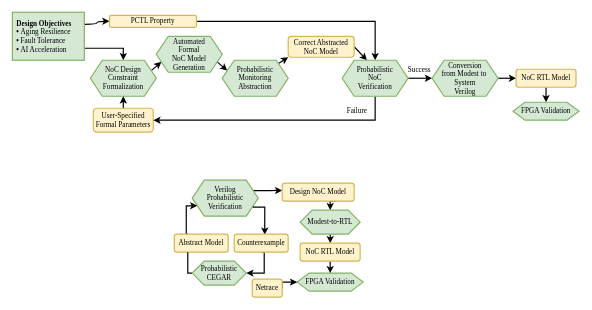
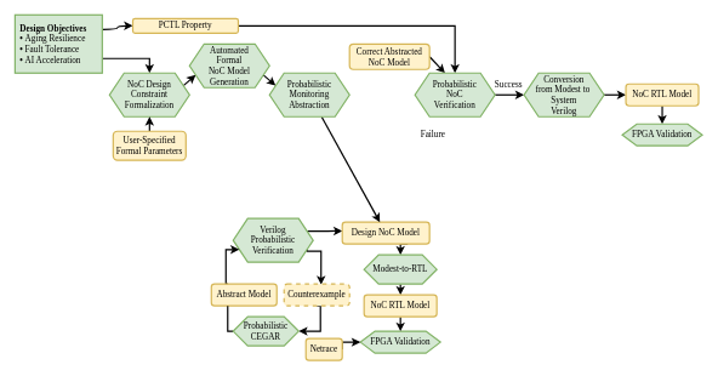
  <mxCell id="0" />
  <mxCell id="1" parent="0" />
  <mxCell id="2" style="edgeStyle=orthogonalEdgeStyle;curved=1;rounded=0;orthogonalLoop=1;jettySize=auto;html=1;exitX=1;exitY=0.25;exitDx=0;exitDy=0;entryX=0;entryY=0.5;entryDx=0;entryDy=0;strokeWidth=2;fontFamily=Times New Roman;fontSize=12;" edge="1" parent="1" source="4" target="8"><mxGeometry relative="1" as="geometry" /></mxCell>
  <mxCell id="3" style="rounded=0;orthogonalLoop=1;jettySize=auto;html=1;exitX=1;exitY=0.75;exitDx=0;exitDy=0;entryX=0.5;entryY=0;entryDx=0;entryDy=0;strokeWidth=2;fontFamily=Times New Roman;fontSize=12;edgeStyle=orthogonalEdgeStyle;" edge="1" parent="1" source="4" target="6"><mxGeometry relative="1" as="geometry"><Array as="points"><mxPoint x="205" y="80" /></Array></mxGeometry></mxCell>
  <mxCell id="4" value="&lt;div style=&quot;font-size: 12px;&quot;&gt;&lt;font style=&quot;font-size: 12px;&quot;&gt;&lt;span style=&quot;background-color: initial; font-size: 12px;&quot;&gt;&lt;b style=&quot;font-size: 12px;&quot;&gt;Design Objectives&lt;/b&gt;&lt;/span&gt;&lt;/font&gt;&lt;/div&gt;&lt;div style=&quot;font-size: 12px;&quot;&gt;&lt;font style=&quot;font-size: 12px;&quot;&gt;&lt;span style=&quot;font-size: 12px;&quot; lang=&quot;en&quot; class=&quot;ILfuVd&quot;&gt;&lt;span class=&quot;hgKElc&quot; style=&quot;font-size: 12px;&quot;&gt;&lt;b style=&quot;font-size: 12px;&quot;&gt;•&amp;nbsp;&lt;/b&gt;&lt;/span&gt;&lt;/span&gt;&lt;span style=&quot;font-size: 12px; background-color: initial;&quot;&gt;Aging Resilience&lt;/span&gt;&lt;br style=&quot;font-size: 12px;&quot;&gt;&lt;span style=&quot;font-size: 12px;&quot; lang=&quot;en&quot; class=&quot;ILfuVd&quot;&gt;&lt;span class=&quot;hgKElc&quot; style=&quot;font-size: 12px;&quot;&gt;&lt;b style=&quot;font-size: 12px;&quot;&gt;•&amp;nbsp;&lt;/b&gt;&lt;/span&gt;&lt;/span&gt;&lt;span style=&quot;font-size: 12px; background-color: initial;&quot;&gt;Fault Tolerance&lt;/span&gt;&lt;br style=&quot;font-size: 12px;&quot;&gt;&lt;span style=&quot;font-size: 12px;&quot; lang=&quot;en&quot; class=&quot;ILfuVd&quot;&gt;&lt;span class=&quot;hgKElc&quot; style=&quot;font-size: 12px;&quot;&gt;&lt;b style=&quot;font-size: 12px;&quot;&gt;•&amp;nbsp;&lt;/b&gt;&lt;/span&gt;&lt;/span&gt;&lt;span style=&quot;font-size: 12px; background-color: initial;&quot;&gt;AI Acceleration&lt;/span&gt;&lt;/font&gt;&lt;br style=&quot;font-size: 12px;&quot;&gt;&lt;/div&gt;" style="rounded=0;whiteSpace=wrap;html=1;align=left;perimeterSpacing=0;strokeWidth=2;fontFamily=Times New Roman;spacing=7;fontSize=12;fillColor=#d5e8d4;strokeColor=#82b366;" vertex="1" parent="1"><mxGeometry x="20" y="20" width="120" height="80" as="geometry" /></mxCell>
  <mxCell id="5" style="rounded=0;orthogonalLoop=1;jettySize=auto;html=1;exitX=1;exitY=0.25;exitDx=0;exitDy=0;entryX=0;entryY=0.75;entryDx=0;entryDy=0;strokeWidth=2;fontFamily=Times New Roman;fontSize=12;" edge="1" parent="1" source="6" target="32"><mxGeometry relative="1" as="geometry" /></mxCell>
  <mxCell id="6" value="NoC Design &lt;br&gt;Constraint&lt;br&gt;Formalization" style="shape=hexagon;perimeter=hexagonPerimeter2;whiteSpace=wrap;html=1;fixedSize=1;strokeWidth=2;fontFamily=Times New Roman;fontSize=12;fillColor=#d5e8d4;strokeColor=#82b366;" vertex="1" parent="1"><mxGeometry x="150" y="100" width="110" height="60" as="geometry" /></mxCell>
  <mxCell id="7" style="edgeStyle=orthogonalEdgeStyle;rounded=0;orthogonalLoop=1;jettySize=auto;html=1;exitX=1;exitY=0.5;exitDx=0;exitDy=0;entryX=0.5;entryY=0;entryDx=0;entryDy=0;strokeWidth=2;fontFamily=Times New Roman;fontSize=12;" edge="1" parent="1" source="8" target="39"><mxGeometry relative="1" as="geometry" /></mxCell>
  <mxCell id="8" value="PCTL Property" style="rounded=1;whiteSpace=wrap;html=1;strokeWidth=2;fontFamily=Times New Roman;fontSize=12;fillColor=#fff2cc;strokeColor=#d6b656;" vertex="1" parent="1"><mxGeometry x="182" y="25" width="145" height="20" as="geometry" /></mxCell>
  <mxCell id="9" style="edgeStyle=orthogonalEdgeStyle;rounded=0;orthogonalLoop=1;jettySize=auto;html=1;exitX=1;exitY=0.75;exitDx=0;exitDy=0;entryX=0.565;entryY=0.028;entryDx=0;entryDy=0;strokeWidth=2;fontFamily=Times New Roman;fontSize=12;entryPerimeter=0;" edge="1" parent="1" source="11" target="15"><mxGeometry relative="1" as="geometry"><Array as="points"><mxPoint x="422" y="345" /><mxPoint x="440" y="345" /><mxPoint x="440" y="391" /></Array></mxGeometry></mxCell>
  <mxCell id="10" style="edgeStyle=orthogonalEdgeStyle;rounded=0;orthogonalLoop=1;jettySize=auto;html=1;exitX=1;exitY=0.25;exitDx=0;exitDy=0;entryX=0.001;entryY=0.402;entryDx=0;entryDy=0;strokeWidth=2;fontFamily=Times New Roman;fontSize=12;entryPerimeter=0;" edge="1" parent="1" source="11" target="19"><mxGeometry relative="1" as="geometry"><Array as="points"><mxPoint x="450" y="317" /></Array></mxGeometry></mxCell>
  <mxCell id="11" value="Verilog&lt;br&gt;Probabilistic&lt;br&gt;Verification" style="shape=hexagon;perimeter=hexagonPerimeter2;whiteSpace=wrap;html=1;fixedSize=1;strokeWidth=2;fontFamily=Times New Roman;fontSize=12;fillColor=#d5e8d4;strokeColor=#82b366;" vertex="1" parent="1"><mxGeometry x="320" y="300" width="110" height="60" as="geometry" /></mxCell>
  <mxCell id="12" style="edgeStyle=orthogonalEdgeStyle;rounded=0;orthogonalLoop=1;jettySize=auto;html=1;exitX=0.25;exitY=0;exitDx=0;exitDy=0;entryX=0;entryY=0.75;entryDx=0;entryDy=0;strokeWidth=2;fontFamily=Times New Roman;fontSize=12;" edge="1" parent="1" source="13" target="11"><mxGeometry relative="1" as="geometry"><Array as="points"><mxPoint x="310" y="390" /><mxPoint x="310" y="343" /></Array></mxGeometry></mxCell>
  <mxCell id="13" value="Abstract Model" style="rounded=1;whiteSpace=wrap;html=1;strokeWidth=2;fontFamily=Times New Roman;fontSize=12;fillColor=#fff2cc;strokeColor=#d6b656;" vertex="1" parent="1"><mxGeometry x="290" y="390" width="90" height="30" as="geometry" /></mxCell>
  <mxCell id="14" style="edgeStyle=orthogonalEdgeStyle;rounded=0;orthogonalLoop=1;jettySize=auto;html=1;exitX=0.5;exitY=1;exitDx=0;exitDy=0;entryX=1;entryY=0.5;entryDx=0;entryDy=0;strokeWidth=2;fontFamily=Times New Roman;fontSize=12;" edge="1" parent="1" source="15" target="17"><mxGeometry relative="1" as="geometry"><Array as="points"><mxPoint x="440" y="420" /><mxPoint x="440" y="455" /></Array></mxGeometry></mxCell>
- <mxCell id="15" value="Counterexample" style="rounded=1;whiteSpace=wrap;html=1;strokeWidth=2;fontFamily=Times New Roman;fontSize=12;fillColor=#fff2cc;strokeColor=#d6b656;" vertex="1" parent="1"><mxGeometry x="390" y="390" width="90" height="30" as="geometry" /></mxCell>
+ <mxCell id="15" value="Counterexample" style="rounded=1;whiteSpace=wrap;html=1;strokeWidth=2;fontFamily=Times New Roman;fontSize=12;fillColor=#fff2cc;strokeColor=#d6b656;dashed=1;" vertex="1" parent="1"><mxGeometry x="390" y="390" width="90" height="30" as="geometry" /></mxCell>
  <mxCell id="16" style="edgeStyle=orthogonalEdgeStyle;rounded=0;orthogonalLoop=1;jettySize=auto;html=1;exitX=0;exitY=0.5;exitDx=0;exitDy=0;strokeWidth=2;fontFamily=Times New Roman;fontSize=12;entryX=0.25;entryY=1;entryDx=0;entryDy=0;endArrow=none;" edge="1" parent="1" source="17" target="13"><mxGeometry relative="1" as="geometry"><mxPoint x="310" y="425" as="targetPoint" /><Array as="points"><mxPoint x="312" y="455" /></Array></mxGeometry></mxCell>
  <mxCell id="17" value="Probabilistic &lt;br&gt;CEGAR" style="shape=hexagon;perimeter=hexagonPerimeter2;whiteSpace=wrap;html=1;fixedSize=1;strokeWidth=2;fontFamily=Times New Roman;fontSize=12;fillColor=#d5e8d4;strokeColor=#82b366;" vertex="1" parent="1"><mxGeometry x="320" y="435" width="90" height="40" as="geometry" /></mxCell>
  <mxCell id="18" style="edgeStyle=orthogonalEdgeStyle;rounded=0;orthogonalLoop=1;jettySize=auto;html=1;exitX=0.75;exitY=1;exitDx=0;exitDy=0;entryX=0.5;entryY=0;entryDx=0;entryDy=0;strokeWidth=2;fontFamily=Times New Roman;fontSize=12;" edge="1" parent="1" source="19" target="21"><mxGeometry relative="1" as="geometry" /></mxCell>
  <mxCell id="19" value="Design NoC Model" style="rounded=1;whiteSpace=wrap;html=1;strokeWidth=2;fontFamily=Times New Roman;fontSize=12;fillColor=#fff2cc;strokeColor=#d6b656;" vertex="1" parent="1"><mxGeometry x="470" y="305" width="120" height="30" as="geometry" /></mxCell>
  <mxCell id="20" style="edgeStyle=orthogonalEdgeStyle;rounded=0;orthogonalLoop=1;jettySize=auto;html=1;exitX=0.5;exitY=1;exitDx=0;exitDy=0;entryX=0.5;entryY=0;entryDx=0;entryDy=0;strokeWidth=2;fontFamily=Times New Roman;fontSize=12;" edge="1" parent="1" source="21" target="26"><mxGeometry relative="1" as="geometry" /></mxCell>
  <mxCell id="21" value="Modest-to-RTL" style="shape=hexagon;perimeter=hexagonPerimeter2;whiteSpace=wrap;html=1;fixedSize=1;strokeWidth=2;fontFamily=Times New Roman;fontSize=12;fillColor=#d5e8d4;strokeColor=#82b366;" vertex="1" parent="1"><mxGeometry x="500" y="350" width="100" height="40" as="geometry" /></mxCell>
  <mxCell id="22" value="FPGA Validation" style="shape=hexagon;perimeter=hexagonPerimeter2;whiteSpace=wrap;html=1;fixedSize=1;strokeWidth=2;fontFamily=Times New Roman;fontSize=12;fillColor=#d5e8d4;strokeColor=#82b366;" vertex="1" parent="1"><mxGeometry x="495" y="455" width="110" height="30" as="geometry" /></mxCell>
  <mxCell id="23" style="edgeStyle=orthogonalEdgeStyle;rounded=0;orthogonalLoop=1;jettySize=auto;html=1;exitX=1;exitY=0.5;exitDx=0;exitDy=0;entryX=0;entryY=0.5;entryDx=0;entryDy=0;strokeWidth=2;fontFamily=Times New Roman;fontSize=12;" edge="1" parent="1" source="24" target="22"><mxGeometry relative="1" as="geometry"><Array as="points"><mxPoint x="470" y="470" /></Array></mxGeometry></mxCell>
  <mxCell id="24" value="Netrace" style="rounded=1;whiteSpace=wrap;html=1;strokeWidth=2;fontFamily=Times New Roman;fontSize=12;fillColor=#fff2cc;strokeColor=#d6b656;" vertex="1" parent="1"><mxGeometry x="420" y="465" width="50" height="30" as="geometry" /></mxCell>
  <mxCell id="25" style="edgeStyle=orthogonalEdgeStyle;rounded=0;orthogonalLoop=1;jettySize=auto;html=1;exitX=0.5;exitY=1;exitDx=0;exitDy=0;entryX=0.5;entryY=0;entryDx=0;entryDy=0;strokeWidth=2;fontFamily=Times New Roman;fontSize=12;" edge="1" parent="1" source="26" target="22"><mxGeometry relative="1" as="geometry" /></mxCell>
  <mxCell id="26" value="NoC RTL Model" style="rounded=1;whiteSpace=wrap;html=1;strokeWidth=2;fontFamily=Times New Roman;fontSize=12;fillColor=#fff2cc;strokeColor=#d6b656;" vertex="1" parent="1"><mxGeometry x="500" y="405" width="100" height="30" as="geometry" /></mxCell>
  <mxCell id="27" style="edgeStyle=orthogonalEdgeStyle;rounded=0;orthogonalLoop=1;jettySize=auto;html=1;exitX=0.5;exitY=0;exitDx=0;exitDy=0;entryX=0.5;entryY=1;entryDx=0;entryDy=0;strokeWidth=2;fontFamily=Times New Roman;fontSize=12;" edge="1" parent="1" source="28" target="6"><mxGeometry relative="1" as="geometry" /></mxCell>
  <mxCell id="28" value="User-Specified&lt;br&gt;Formal Parameters" style="rounded=1;whiteSpace=wrap;html=1;strokeWidth=2;fontFamily=Times New Roman;fontSize=12;fillColor=#fff2cc;strokeColor=#d6b656;" vertex="1" parent="1"><mxGeometry x="155" y="180" width="100" height="40" as="geometry" /></mxCell>
  <mxCell id="29" value="Success" style="text;html=1;strokeColor=none;fillColor=none;align=center;verticalAlign=middle;whiteSpace=wrap;rounded=0;strokeWidth=2;fontFamily=Times New Roman;fontSize=12;" vertex="1" parent="1"><mxGeometry x="674" y="106" width="50" height="20" as="geometry" /></mxCell>
  <mxCell id="30" value="Failure" style="text;html=1;strokeColor=none;fillColor=none;align=center;verticalAlign=middle;whiteSpace=wrap;rounded=0;strokeWidth=2;fontFamily=Times New Roman;fontSize=12;" vertex="1" parent="1"><mxGeometry x="570" y="175" width="50" height="20" as="geometry" /></mxCell>
  <mxCell id="31" style="rounded=0;orthogonalLoop=1;jettySize=auto;html=1;exitX=1;exitY=0.75;exitDx=0;exitDy=0;entryX=0;entryY=0.25;entryDx=0;entryDy=0;strokeWidth=2;fontFamily=Times New Roman;fontSize=12;" edge="1" parent="1" source="32" target="34"><mxGeometry relative="1" as="geometry" /></mxCell>
  <mxCell id="32" value="Automated &lt;br&gt;Formal&lt;br&gt;NoC Model Generation" style="shape=hexagon;perimeter=hexagonPerimeter2;whiteSpace=wrap;html=1;fixedSize=1;strokeWidth=2;fontFamily=Times New Roman;fontSize=12;fillColor=#d5e8d4;strokeColor=#82b366;" vertex="1" parent="1"><mxGeometry x="260" y="60" width="110" height="60" as="geometry" /></mxCell>
- <mxCell id="33" style="rounded=0;orthogonalLoop=1;jettySize=auto;html=1;entryX=0;entryY=1;entryDx=0;entryDy=0;strokeWidth=2;fontFamily=Times New Roman;fontSize=12;" edge="1" parent="1" source="34" target="36"><mxGeometry relative="1" as="geometry" /></mxCell>
+ <mxCell id="33" style="rounded=0;orthogonalLoop=1;jettySize=auto;html=1;strokeWidth=2;fontFamily=Times New Roman;fontSize=12;" edge="1" parent="1" source="34" target="19"><mxGeometry relative="1" as="geometry" /></mxCell>
  <mxCell id="34" value="Probabilistic &lt;br&gt;Monitoring &lt;br&gt;Abstraction" style="shape=hexagon;perimeter=hexagonPerimeter2;whiteSpace=wrap;html=1;fixedSize=1;strokeWidth=2;fontFamily=Times New Roman;fontSize=12;fillColor=#d5e8d4;strokeColor=#82b366;" vertex="1" parent="1"><mxGeometry x="370" y="100" width="110" height="60" as="geometry" /></mxCell>
  <mxCell id="35" style="rounded=0;orthogonalLoop=1;jettySize=auto;html=1;exitX=1;exitY=0.5;exitDx=0;exitDy=0;entryX=0.375;entryY=0;entryDx=0;entryDy=0;strokeWidth=2;fontFamily=Times New Roman;fontSize=12;" edge="1" parent="1" source="36" target="39"><mxGeometry relative="1" as="geometry" /></mxCell>
  <mxCell id="36" value="Correct Abstracted &lt;br&gt;NoC Model" style="rounded=1;whiteSpace=wrap;html=1;strokeWidth=2;fontFamily=Times New Roman;fontSize=12;fillColor=#fff2cc;strokeColor=#d6b656;" vertex="1" parent="1"><mxGeometry x="480" y="60" width="110" height="35" as="geometry" /></mxCell>
- <mxCell id="37" style="edgeStyle=orthogonalEdgeStyle;rounded=0;orthogonalLoop=1;jettySize=auto;html=1;exitX=0.5;exitY=1;exitDx=0;exitDy=0;entryX=1;entryY=0.5;entryDx=0;entryDy=0;strokeWidth=2;fontFamily=Times New Roman;fontSize=12;" edge="1" parent="1" source="39" target="28"><mxGeometry relative="1" as="geometry" /></mxCell>
  <mxCell id="38" style="edgeStyle=orthogonalEdgeStyle;rounded=0;orthogonalLoop=1;jettySize=auto;html=1;exitX=1;exitY=0.5;exitDx=0;exitDy=0;entryX=0;entryY=0.5;entryDx=0;entryDy=0;strokeWidth=2;fontFamily=Times New Roman;fontSize=12;" edge="1" parent="1" source="39" target="41"><mxGeometry relative="1" as="geometry" /></mxCell>
  <mxCell id="39" value="Probabilistic&lt;br&gt;NoC&lt;br&gt;Verification" style="shape=hexagon;perimeter=hexagonPerimeter2;whiteSpace=wrap;html=1;fixedSize=1;strokeWidth=2;fontFamily=Times New Roman;fontSize=12;fillColor=#d5e8d4;strokeColor=#82b366;" vertex="1" parent="1"><mxGeometry x="570" y="100" width="110" height="60" as="geometry" /></mxCell>
  <mxCell id="40" style="edgeStyle=orthogonalEdgeStyle;rounded=0;orthogonalLoop=1;jettySize=auto;html=1;exitX=1;exitY=0.5;exitDx=0;exitDy=0;entryX=0;entryY=0.5;entryDx=0;entryDy=0;strokeWidth=2;fontFamily=Times New Roman;fontSize=12;" edge="1" parent="1" source="41" target="43"><mxGeometry relative="1" as="geometry" /></mxCell>
  <mxCell id="41" value="Conversion &lt;br&gt;from Modest to&amp;nbsp;&lt;br&gt;System&lt;br&gt;Verilog" style="shape=hexagon;perimeter=hexagonPerimeter2;whiteSpace=wrap;html=1;fixedSize=1;strokeWidth=2;fontFamily=Times New Roman;fontSize=12;fillColor=#d5e8d4;strokeColor=#82b366;" vertex="1" parent="1"><mxGeometry x="720" y="100" width="110" height="60" as="geometry" /></mxCell>
  <mxCell id="42" style="edgeStyle=orthogonalEdgeStyle;rounded=0;orthogonalLoop=1;jettySize=auto;html=1;exitX=0.5;exitY=1;exitDx=0;exitDy=0;entryX=0.5;entryY=0;entryDx=0;entryDy=0;strokeWidth=2;fontFamily=Times New Roman;fontSize=12;" edge="1" parent="1" source="43" target="44"><mxGeometry relative="1" as="geometry" /></mxCell>
  <mxCell id="43" value="NoC RTL Model" style="rounded=1;whiteSpace=wrap;html=1;strokeWidth=2;fontFamily=Times New Roman;fontSize=12;fillColor=#fff2cc;strokeColor=#d6b656;" vertex="1" parent="1"><mxGeometry x="860" y="115" width="100" height="30" as="geometry" /></mxCell>
  <mxCell id="44" value="FPGA Validation" style="shape=hexagon;perimeter=hexagonPerimeter2;whiteSpace=wrap;html=1;fixedSize=1;strokeWidth=2;fontFamily=Times New Roman;fontSize=12;fillColor=#d5e8d4;strokeColor=#82b366;" vertex="1" parent="1"><mxGeometry x="855" y="170" width="110" height="30" as="geometry" /></mxCell>
